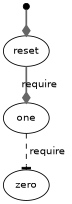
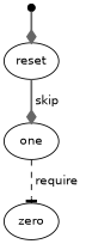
  digraph {
    nodesep=0.2
    rankdir=TB
    ranksep=0.4
    node [fontname=Helvetica fontsize=12.0 margin=0.07]
    edge [arrowhead=diamond color=gray40 fontname=Helvetica fontsize=12.0 margin=0.05 style=bold]
    "" [height=0.1 shape=point]
    reset
    one
    zero
    "" -> reset
-   reset -> one [label=" require "]
+   reset -> one [label=" skip "]
    one -> zero [arrowhead=tee color=black label=" require " style=dashed]
  }
